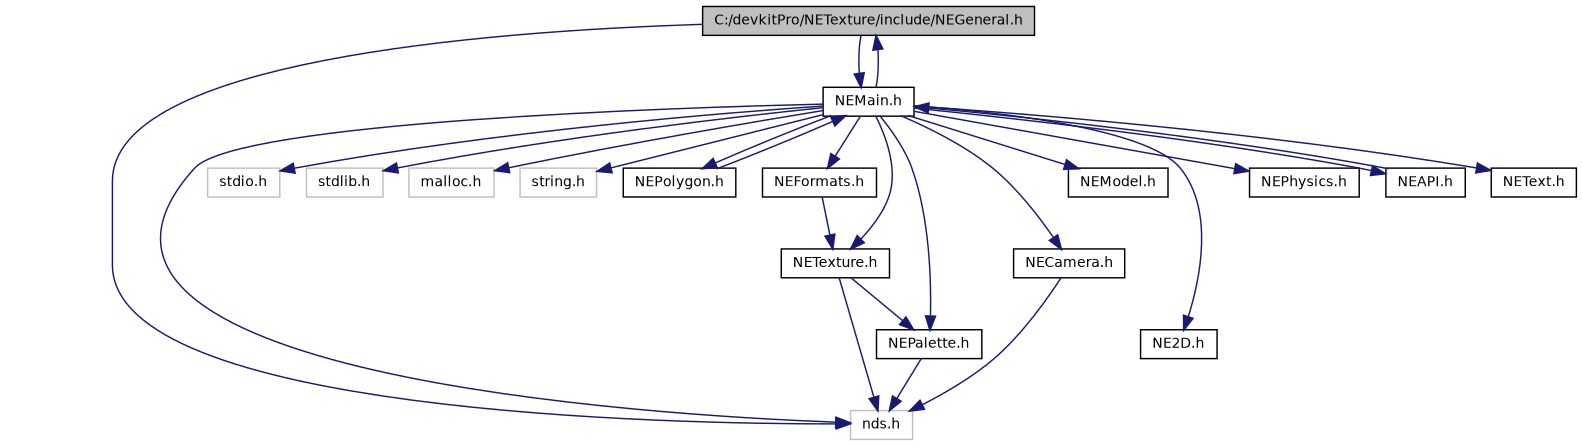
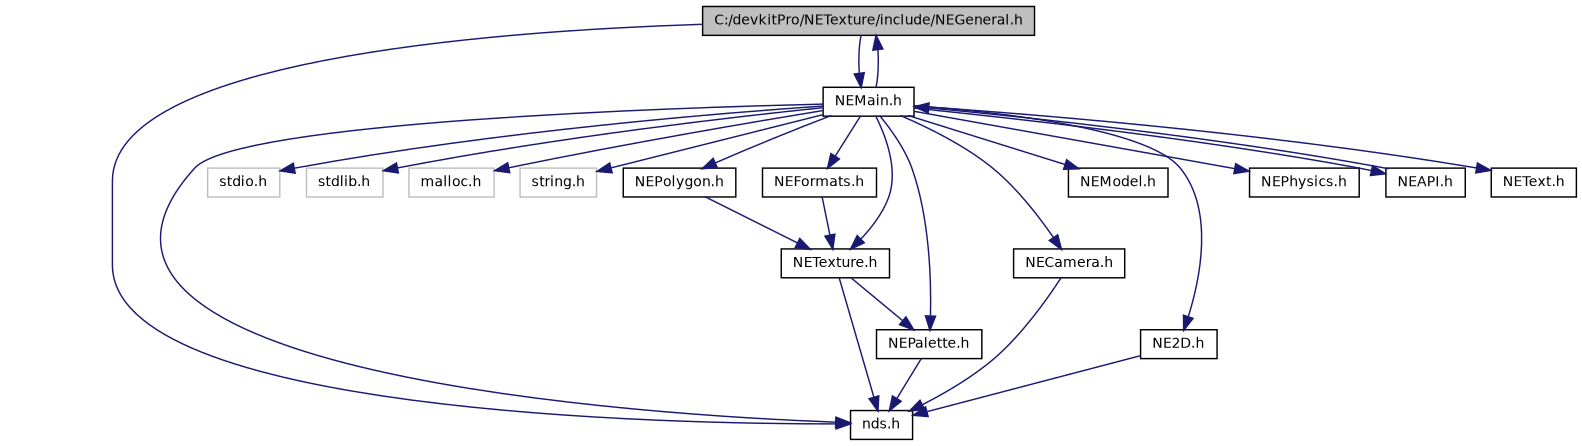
  digraph {
    fontname="DejaVu Sans"
    node [color=black fontname="DejaVu Sans" fontsize=10 shape=record]
    edge [color=midnightblue fontname="DejaVu Sans" fontsize=10 labelfontname=FreeSans labelfontsize=10 style=solid]
    n1 [fillcolor=grey75 fontcolor=black height=0.2 label="C:/devkitPro/NETexture/include/NEGeneral.h" style=filled width=0.4]
-   n2 [color=grey75 height=0.2 label="nds.h" width=0.4]
+   n2 [height=0.2 label="nds.h" width=0.4]
    n3 [height=0.2 label="NEMain.h" width=0.4]
    n4 [color=grey75 height=0.2 label="stdio.h" width=0.4]
    n5 [color=grey75 height=0.2 label="stdlib.h" width=0.4]
    n6 [color=grey75 height=0.2 label="malloc.h" width=0.4]
    n7 [color=grey75 height=0.2 label="string.h" width=0.4]
    n8 [height=0.2 label="NEPolygon.h" width=0.4]
    n9 [height=0.2 label="NEFormats.h" width=0.4]
    n10 [height=0.2 label="NETexture.h" width=0.4]
    n11 [height=0.2 label="NEPalette.h" width=0.4]
    n12 [height=0.2 label="NECamera.h" width=0.4]
    n13 [height=0.2 label="NEModel.h" width=0.4]
    n14 [height=0.2 label="NE2D.h" width=0.4]
    n15 [height=0.2 label="NEPhysics.h" width=0.4]
    n16 [height=0.2 label="NEAPI.h" width=0.4]
    n17 [height=0.2 label="NEText.h" width=0.4]
    n1 -> n2
    n1 -> n3
    n3 -> n1
    n3 -> n2
    n3 -> n4
    n3 -> n5
    n3 -> n6
    n3 -> n7
    n3 -> n8
    n3 -> n9
    n3 -> n10
    n3 -> n11
    n3 -> n12
    n3 -> n13
    n3 -> n14
    n3 -> n15
    n3 -> n16
    n3 -> n17
-   n8 -> n3
+   n8 -> n10
    n9 -> n10
    n10 -> n2
    n10 -> n11
    n11 -> n2
    n12 -> n2
+   n14 -> n2
    n16 -> n3
  }
